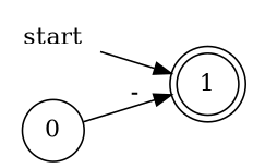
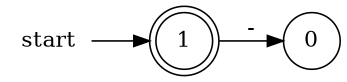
  digraph {
    rankdir=LR
    1 [shape=doublecircle]
    start [shape=plaintext]
    0 [shape=circle]
    start -> 1
-   0 -> 1 [label="-"]
+   1 -> 0 [label="-"]
  }
